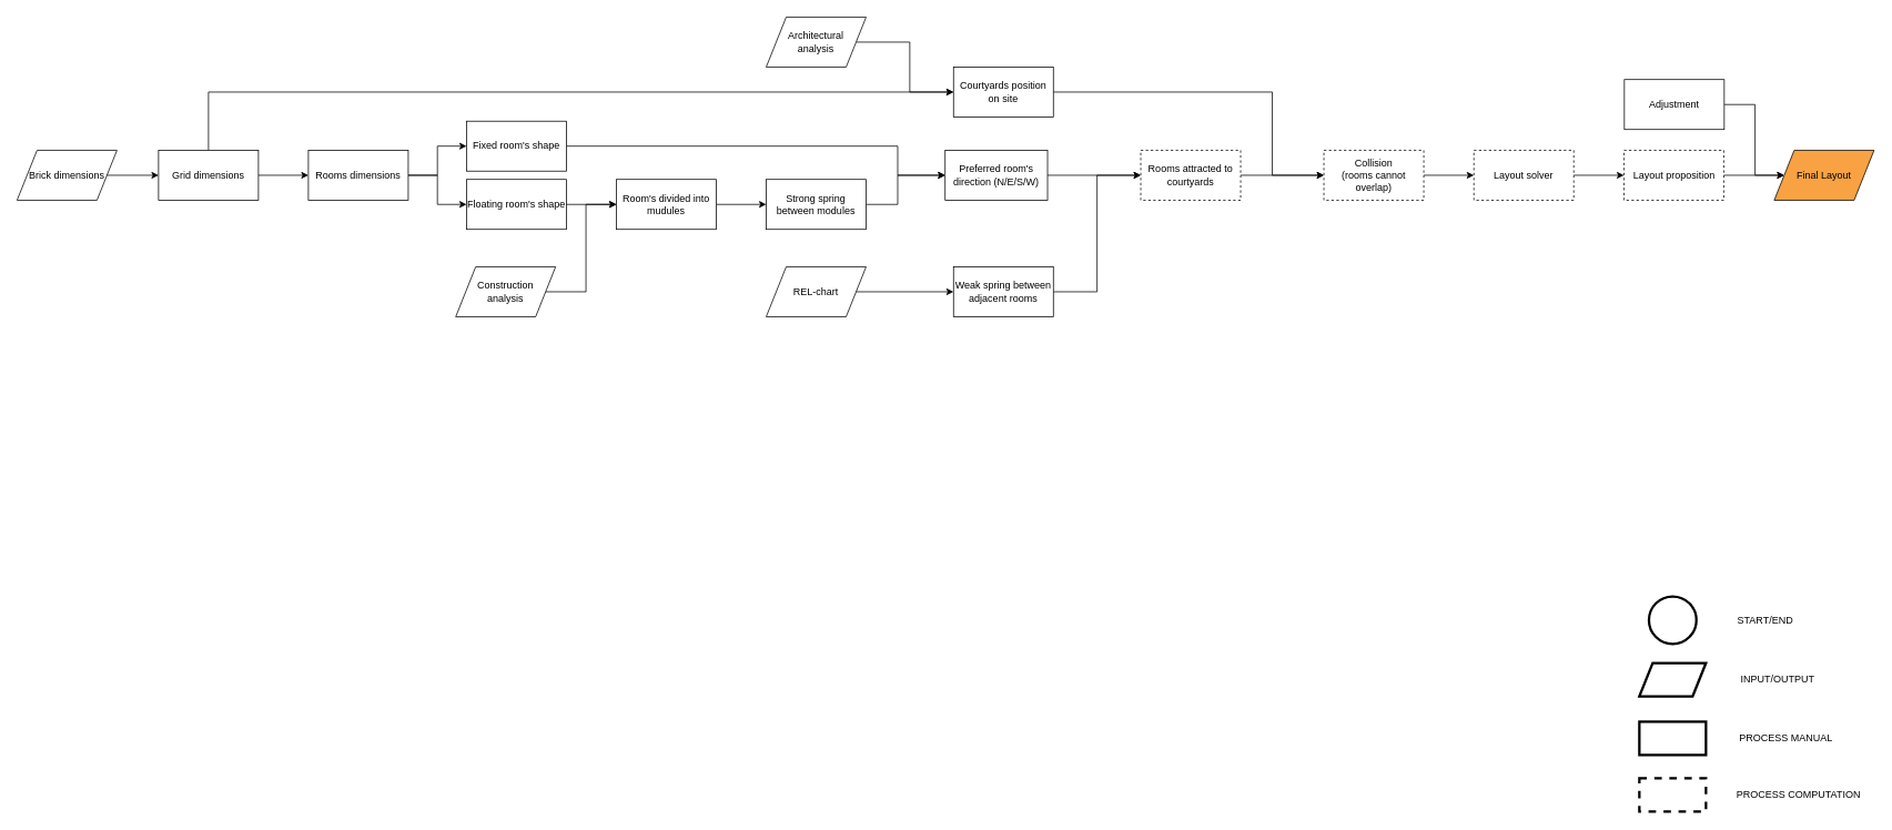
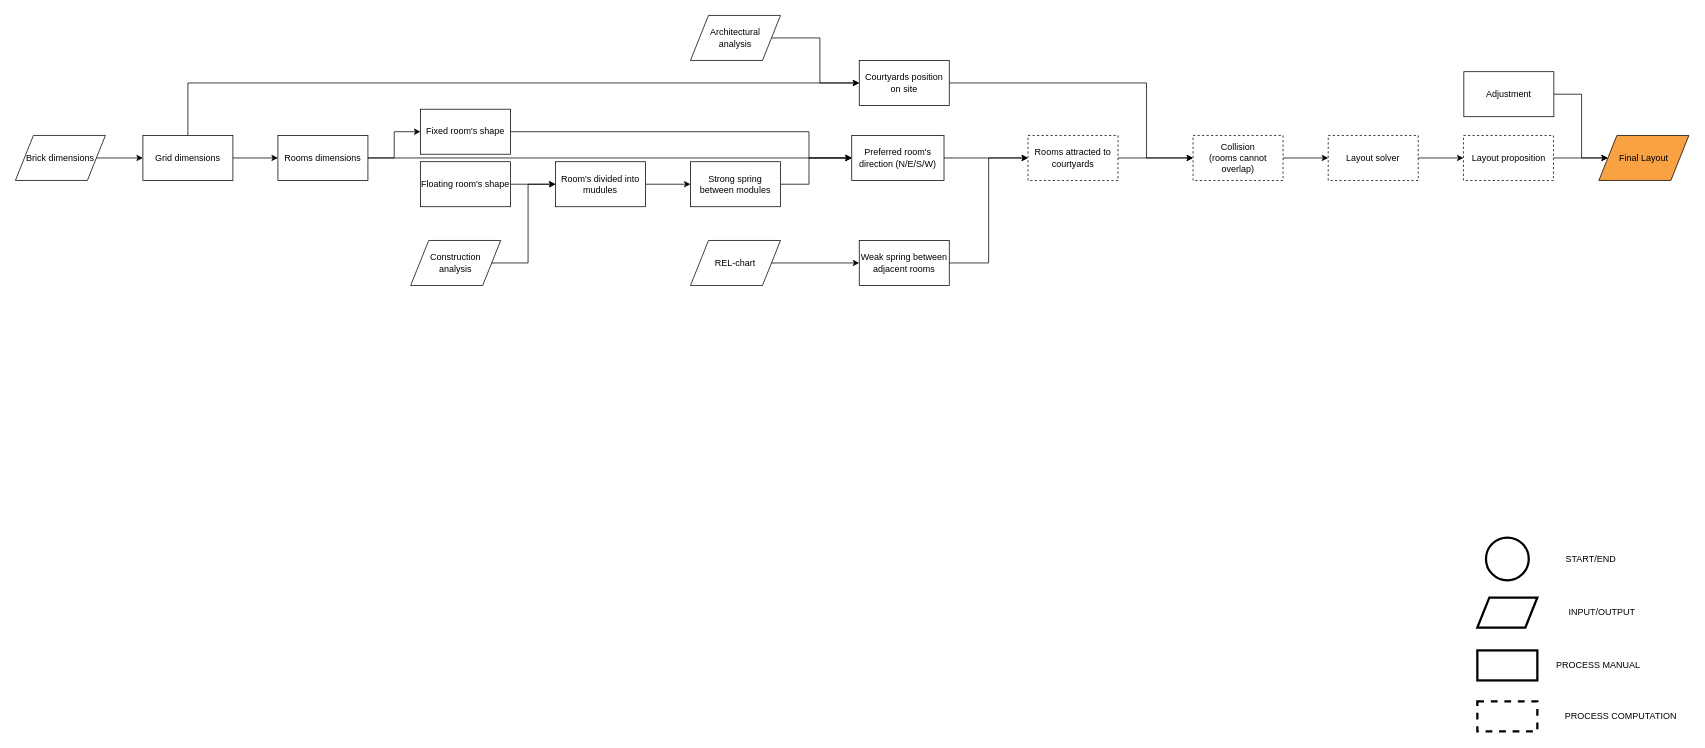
  <mxCell id="0" />
  <mxCell id="1" parent="0" />
  <mxCell id="2" value="Brick dimensions" style="shape=parallelogram;perimeter=parallelogramPerimeter;whiteSpace=wrap;html=1;" parent="1" vertex="1"><mxGeometry x="20" y="180" width="120" height="60" as="geometry" /></mxCell>
  <mxCell id="3" style="edgeStyle=orthogonalEdgeStyle;rounded=0;orthogonalLoop=1;jettySize=auto;html=1;exitX=0.5;exitY=0;exitDx=0;exitDy=0;entryX=0;entryY=0.5;entryDx=0;entryDy=0;fontColor=#999999;" parent="1" source="4" target="21" edge="1"><mxGeometry relative="1" as="geometry" /></mxCell>
  <mxCell id="4" value="Grid dimensions" style="rounded=0;whiteSpace=wrap;html=1;" parent="1" vertex="1"><mxGeometry x="190" y="180" width="120" height="60" as="geometry" /></mxCell>
  <mxCell id="5" style="edgeStyle=orthogonalEdgeStyle;rounded=0;orthogonalLoop=1;jettySize=auto;html=1;exitX=1;exitY=0.5;exitDx=0;exitDy=0;entryX=0;entryY=0.5;entryDx=0;entryDy=0;fontColor=#999999;" parent="1" source="7" target="9" edge="1"><mxGeometry relative="1" as="geometry" /></mxCell>
- <mxCell id="6" style="edgeStyle=orthogonalEdgeStyle;rounded=0;orthogonalLoop=1;jettySize=auto;html=1;exitX=1;exitY=0.5;exitDx=0;exitDy=0;entryX=0;entryY=0.5;entryDx=0;entryDy=0;fontColor=#999999;" parent="1" source="7" target="10" edge="1"><mxGeometry relative="1" as="geometry" /></mxCell>
+ <mxCell id="6" style="edgeStyle=orthogonalEdgeStyle;rounded=0;orthogonalLoop=1;jettySize=auto;html=1;exitX=1;exitY=0.5;exitDx=0;exitDy=0;fontColor=#999999;" parent="1" source="7" target="11" edge="1"><mxGeometry relative="1" as="geometry" /></mxCell>
  <mxCell id="7" value="Rooms dimensions" style="rounded=0;whiteSpace=wrap;html=1;" parent="1" vertex="1"><mxGeometry x="370" y="180" width="120" height="60" as="geometry" /></mxCell>
  <mxCell id="8" style="edgeStyle=orthogonalEdgeStyle;rounded=0;orthogonalLoop=1;jettySize=auto;html=1;exitX=1;exitY=0.5;exitDx=0;exitDy=0;entryX=0;entryY=0.5;entryDx=0;entryDy=0;fontColor=#999999;" parent="1" source="9" target="11" edge="1"><mxGeometry relative="1" as="geometry"><Array as="points"><mxPoint x="1078" y="175" /><mxPoint x="1078" y="210" /></Array></mxGeometry></mxCell>
  <mxCell id="9" value="Fixed room's shape" style="rounded=0;whiteSpace=wrap;html=1;" parent="1" vertex="1"><mxGeometry x="560" y="145" width="120" height="60" as="geometry" /></mxCell>
  <mxCell id="10" value="Floating room's shape" style="rounded=0;whiteSpace=wrap;html=1;" parent="1" vertex="1"><mxGeometry x="560" y="215" width="120" height="60" as="geometry" /></mxCell>
  <mxCell id="11" value="Preferred room's direction (N/E/S/W)" style="rounded=0;whiteSpace=wrap;html=1;fontFamily=Helvetica;fontSize=12;fontColor=#000000;align=center;strokeColor=#000000;fillColor=#ffffff;" parent="1" vertex="1"><mxGeometry x="1135" y="180" width="123" height="60" as="geometry" /></mxCell>
  <mxCell id="12" value="" style="endArrow=classic;html=1;exitX=1;exitY=0.5;exitDx=0;exitDy=0;entryX=0;entryY=0.5;entryDx=0;entryDy=0;" parent="1" source="4" target="7" edge="1"><mxGeometry width="50" height="50" relative="1" as="geometry"><mxPoint x="310" y="350" as="sourcePoint" /><mxPoint x="360" y="300" as="targetPoint" /></mxGeometry></mxCell>
  <mxCell id="13" value="" style="endArrow=classic;html=1;exitX=1;exitY=0.5;exitDx=0;exitDy=0;entryX=0;entryY=0.5;entryDx=0;entryDy=0;" parent="1" source="2" target="4" edge="1"><mxGeometry width="50" height="50" relative="1" as="geometry"><mxPoint x="100" y="350" as="sourcePoint" /><mxPoint x="150" y="300" as="targetPoint" /></mxGeometry></mxCell>
  <mxCell id="14" value="" style="endArrow=classic;html=1;exitX=1;exitY=0.5;exitDx=0;exitDy=0;entryX=0;entryY=0.5;entryDx=0;entryDy=0;" parent="1" source="10" target="24" edge="1"><mxGeometry width="50" height="50" relative="1" as="geometry"><mxPoint x="730" y="370" as="sourcePoint" /><mxPoint x="742" y="245" as="targetPoint" /></mxGeometry></mxCell>
  <mxCell id="15" style="edgeStyle=orthogonalEdgeStyle;rounded=0;orthogonalLoop=1;jettySize=auto;html=1;exitX=1;exitY=0.5;exitDx=0;exitDy=0;entryX=0;entryY=0.5;entryDx=0;entryDy=0;fontColor=#999999;" parent="1" source="16" target="11" edge="1"><mxGeometry relative="1" as="geometry"><Array as="points"><mxPoint x="1078" y="245" /><mxPoint x="1078" y="210" /></Array></mxGeometry></mxCell>
  <mxCell id="16" value="Strong spring between modules" style="rounded=0;whiteSpace=wrap;html=1;" parent="1" vertex="1"><mxGeometry x="920" y="215" width="120" height="60" as="geometry" /></mxCell>
  <mxCell id="17" value="" style="endArrow=classic;html=1;exitX=1;exitY=0.5;exitDx=0;exitDy=0;entryX=0;entryY=0.5;entryDx=0;entryDy=0;" parent="1" source="24" target="16" edge="1"><mxGeometry width="50" height="50" relative="1" as="geometry"><mxPoint x="838" y="245" as="sourcePoint" /><mxPoint x="900" y="245" as="targetPoint" /></mxGeometry></mxCell>
  <mxCell id="18" style="edgeStyle=orthogonalEdgeStyle;rounded=0;orthogonalLoop=1;jettySize=auto;html=1;exitX=1;exitY=0.5;exitDx=0;exitDy=0;entryX=0;entryY=0.5;entryDx=0;entryDy=0;fontColor=#999999;" parent="1" source="19" target="21" edge="1"><mxGeometry relative="1" as="geometry" /></mxCell>
  <mxCell id="19" value="Architectural&lt;br&gt;analysis" style="shape=parallelogram;perimeter=parallelogramPerimeter;whiteSpace=wrap;html=1;" parent="1" vertex="1"><mxGeometry x="920" y="20" width="120" height="60" as="geometry" /></mxCell>
  <mxCell id="20" style="edgeStyle=orthogonalEdgeStyle;rounded=0;orthogonalLoop=1;jettySize=auto;html=1;exitX=1;exitY=0.5;exitDx=0;exitDy=0;entryX=0;entryY=0.5;entryDx=0;entryDy=0;fontColor=#999999;" parent="1" source="21" target="30" edge="1"><mxGeometry relative="1" as="geometry"><Array as="points"><mxPoint x="1528" y="110" /><mxPoint x="1528" y="210" /></Array></mxGeometry></mxCell>
  <mxCell id="21" value="&lt;span style=&quot;white-space: normal&quot;&gt;Courtyards position on site&lt;/span&gt;" style="rounded=0;whiteSpace=wrap;html=1;" parent="1" vertex="1"><mxGeometry x="1145" y="80" width="120" height="60" as="geometry" /></mxCell>
  <mxCell id="22" style="edgeStyle=orthogonalEdgeStyle;rounded=0;orthogonalLoop=1;jettySize=auto;html=1;exitX=1;exitY=0.5;exitDx=0;exitDy=0;entryX=0;entryY=0.5;entryDx=0;entryDy=0;fontColor=#999999;" parent="1" source="23" target="24" edge="1"><mxGeometry relative="1" as="geometry" /></mxCell>
  <mxCell id="23" value="Construction&lt;br&gt;analysis" style="shape=parallelogram;perimeter=parallelogramPerimeter;whiteSpace=wrap;html=1;" parent="1" vertex="1"><mxGeometry x="547" y="320" width="120" height="60" as="geometry" /></mxCell>
  <mxCell id="24" value="&lt;span style=&quot;white-space: normal&quot;&gt;Room's divided into mudules&lt;/span&gt;" style="rounded=0;whiteSpace=wrap;html=1;" parent="1" vertex="1"><mxGeometry x="740" y="215" width="120" height="60" as="geometry" /></mxCell>
  <mxCell id="25" value="Layout solver" style="rounded=0;whiteSpace=wrap;html=1;dashed=1;" parent="1" vertex="1"><mxGeometry x="1770.2" y="180" width="120" height="60" as="geometry" /></mxCell>
  <mxCell id="26" value="REL-chart" style="shape=parallelogram;perimeter=parallelogramPerimeter;whiteSpace=wrap;html=1;" parent="1" vertex="1"><mxGeometry x="920" y="320" width="120" height="60" as="geometry" /></mxCell>
  <mxCell id="27" style="edgeStyle=orthogonalEdgeStyle;rounded=0;orthogonalLoop=1;jettySize=auto;html=1;exitX=1;exitY=0.5;exitDx=0;exitDy=0;entryX=0;entryY=0.5;entryDx=0;entryDy=0;fontColor=#999999;" parent="1" source="28" target="32" edge="1"><mxGeometry relative="1" as="geometry" /></mxCell>
  <mxCell id="28" value="Weak spring between adjacent rooms" style="rounded=0;whiteSpace=wrap;html=1;" parent="1" vertex="1"><mxGeometry x="1145" y="320" width="120" height="60" as="geometry" /></mxCell>
  <mxCell id="29" value="" style="endArrow=classic;html=1;exitX=1;exitY=0.5;exitDx=0;exitDy=0;entryX=0;entryY=0.5;entryDx=0;entryDy=0;" parent="1" source="26" target="28" edge="1"><mxGeometry width="50" height="50" relative="1" as="geometry"><mxPoint x="1080" y="470" as="sourcePoint" /><mxPoint x="1130" y="420" as="targetPoint" /></mxGeometry></mxCell>
  <mxCell id="30" value="Collision&lt;br&gt;(rooms cannot overlap)" style="rounded=0;whiteSpace=wrap;html=1;dashed=1;" parent="1" vertex="1"><mxGeometry x="1590" y="180" width="120" height="60" as="geometry" /></mxCell>
  <mxCell id="31" value="" style="endArrow=classic;html=1;entryX=0;entryY=0.5;entryDx=0;entryDy=0;exitX=1;exitY=0.5;exitDx=0;exitDy=0;" parent="1" source="30" target="25" edge="1"><mxGeometry width="50" height="50" relative="1" as="geometry"><mxPoint x="1750" y="355" as="sourcePoint" /><mxPoint x="1800" y="305" as="targetPoint" /></mxGeometry></mxCell>
  <mxCell id="32" value="Rooms attracted to courtyards" style="rounded=0;whiteSpace=wrap;html=1;dashed=1;" parent="1" vertex="1"><mxGeometry x="1370" y="180" width="120" height="60" as="geometry" /></mxCell>
  <mxCell id="33" value="" style="endArrow=classic;html=1;exitX=1;exitY=0.5;exitDx=0;exitDy=0;entryX=0;entryY=0.5;entryDx=0;entryDy=0;" parent="1" source="32" target="30" edge="1"><mxGeometry width="50" height="50" relative="1" as="geometry"><mxPoint x="1550" y="285" as="sourcePoint" /><mxPoint x="1600" y="235" as="targetPoint" /></mxGeometry></mxCell>
  <mxCell id="34" value="Layout proposition" style="rounded=0;whiteSpace=wrap;html=1;dashed=1;" parent="1" vertex="1"><mxGeometry x="1950.5" y="180" width="120" height="60" as="geometry" /></mxCell>
  <mxCell id="35" value="" style="endArrow=classic;html=1;exitX=1;exitY=0.5;exitDx=0;exitDy=0;entryX=0;entryY=0.5;entryDx=0;entryDy=0;" parent="1" source="25" target="34" edge="1"><mxGeometry width="50" height="50" relative="1" as="geometry"><mxPoint x="2050" y="355" as="sourcePoint" /><mxPoint x="2100" y="305" as="targetPoint" /></mxGeometry></mxCell>
  <mxCell id="36" value="Final Layout" style="shape=parallelogram;perimeter=parallelogramPerimeter;whiteSpace=wrap;html=1;fontFamily=Helvetica;fontSize=12;fontColor=#000000;align=center;strokeColor=#000000;fillColor=#F8A243;" parent="1" vertex="1"><mxGeometry x="2131" y="180" width="120" height="60" as="geometry" /></mxCell>
  <mxCell id="37" style="edgeStyle=orthogonalEdgeStyle;rounded=0;orthogonalLoop=1;jettySize=auto;html=1;exitX=1;exitY=0.5;exitDx=0;exitDy=0;entryX=0;entryY=0.5;entryDx=0;entryDy=0;fontColor=#999999;" parent="1" source="38" target="36" edge="1"><mxGeometry relative="1" as="geometry"><Array as="points"><mxPoint x="2108" y="125" /><mxPoint x="2108" y="210" /></Array></mxGeometry></mxCell>
  <mxCell id="38" value="Adjustment" style="rounded=0;whiteSpace=wrap;html=1;fontFamily=Helvetica;fontSize=12;fontColor=#000000;align=center;strokeColor=#000000;fillColor=#ffffff;" parent="1" vertex="1"><mxGeometry x="1951" y="95" width="120" height="60" as="geometry" /></mxCell>
  <mxCell id="39" value="" style="endArrow=classic;html=1;exitX=1;exitY=0.5;exitDx=0;exitDy=0;entryX=0;entryY=0.5;entryDx=0;entryDy=0;" parent="1" source="34" target="36" edge="1"><mxGeometry width="50" height="50" relative="1" as="geometry"><mxPoint x="2120" y="325" as="sourcePoint" /><mxPoint x="2170" y="275" as="targetPoint" /></mxGeometry></mxCell>
  <mxCell id="40" value="" style="endArrow=classic;html=1;exitX=1;exitY=0.5;exitDx=0;exitDy=0;entryX=0;entryY=0.5;entryDx=0;entryDy=0;" parent="1" source="11" target="32" edge="1"><mxGeometry width="50" height="50" relative="1" as="geometry"><mxPoint x="1350" y="395" as="sourcePoint" /><mxPoint x="1400" y="345" as="targetPoint" /></mxGeometry></mxCell>
  <mxCell id="41" value="" style="shape=parallelogram;perimeter=parallelogramPerimeter;whiteSpace=wrap;html=1;strokeColor=#000000;strokeWidth=3;fillColor=none;fontColor=#999999;" parent="1" vertex="1"><mxGeometry x="1969" y="796" width="80" height="40" as="geometry" /></mxCell>
  <mxCell id="42" value="&lt;font color=&quot;#000000&quot; style=&quot;font-size: 12px&quot;&gt;INPUT/OUTPUT&lt;/font&gt;" style="text;html=1;strokeColor=none;fillColor=none;align=center;verticalAlign=middle;whiteSpace=wrap;rounded=0;fontColor=#999999;" parent="1" vertex="1"><mxGeometry x="2081" y="806" width="109" height="20" as="geometry" /></mxCell>
  <mxCell id="43" value="" style="rounded=0;whiteSpace=wrap;html=1;fontFamily=Helvetica;fontSize=12;fontColor=#999999;align=center;strokeColor=#000000;strokeWidth=3;" parent="1" vertex="1"><mxGeometry x="1969" y="866.5" width="80" height="40" as="geometry" /></mxCell>
- <mxCell id="44" value="&lt;font color=&quot;#000000&quot; style=&quot;font-size: 12px&quot;&gt;PROCESS MANUAL&lt;/font&gt;" style="text;html=1;strokeColor=none;fillColor=none;align=center;verticalAlign=middle;whiteSpace=wrap;rounded=0;fontColor=#999999;" parent="1" vertex="1"><mxGeometry x="2081" y="876" width="129" height="20" as="geometry" /></mxCell>
+ <mxCell id="44" value="&lt;font color=&quot;#000000&quot; style=&quot;font-size: 12px&quot;&gt;PROCESS MANUAL&lt;/font&gt;" style="text;html=1;strokeColor=none;fillColor=none;align=center;verticalAlign=middle;whiteSpace=wrap;rounded=0;fontColor=#999999;" parent="1" vertex="1"><mxGeometry x="2066" y="876" width="129" height="20" as="geometry" /></mxCell>
  <mxCell id="45" value="" style="rounded=0;whiteSpace=wrap;html=1;fontFamily=Helvetica;fontSize=12;fontColor=#999999;align=center;strokeColor=#000000;strokeWidth=3;dashed=1;" parent="1" vertex="1"><mxGeometry x="1969" y="934.5" width="80" height="40" as="geometry" /></mxCell>
  <mxCell id="46" value="&lt;font color=&quot;#000000&quot; style=&quot;font-size: 12px&quot;&gt;PROCESS COMPUTATION&lt;/font&gt;" style="text;html=1;strokeColor=none;fillColor=none;align=center;verticalAlign=middle;whiteSpace=wrap;rounded=0;fontColor=#999999;" parent="1" vertex="1"><mxGeometry x="2081" y="945" width="159" height="20" as="geometry" /></mxCell>
  <mxCell id="47" value="&lt;font color=&quot;#000000&quot; style=&quot;font-size: 12px&quot;&gt;START/END&lt;/font&gt;" style="text;html=1;strokeColor=none;fillColor=none;align=center;verticalAlign=middle;whiteSpace=wrap;rounded=0;fontColor=#999999;" parent="1" vertex="1"><mxGeometry x="2081" y="735" width="79" height="20" as="geometry" /></mxCell>
  <mxCell id="48" value="" style="ellipse;whiteSpace=wrap;html=1;aspect=fixed;strokeColor=#000000;strokeWidth=3;fillColor=none;fontColor=#999999;" parent="1" vertex="1"><mxGeometry x="1980.5" y="716" width="57" height="57" as="geometry" /></mxCell>
